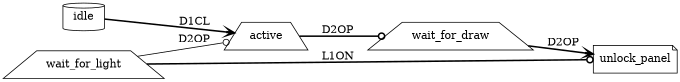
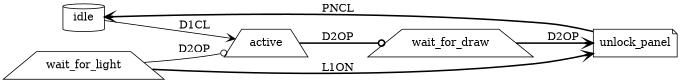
  digraph {
    rankdir=LR
    node [shape=trapezium]
    edge [arrowhead=vee style=bold]
    idle [shape=cylinder]
    active
    wait_for_draw
    wait_for_light
    unlock_panel [shape=note]
-   idle -> active [label=D1CL]
+   idle -> active [label=D1CL style=solid]
    active -> wait_for_draw [arrowhead=odot label=D2OP]
    wait_for_draw -> unlock_panel [label=D2OP]
    wait_for_light -> active [arrowhead=odot label=D2OP style=solid]
-   wait_for_light -> unlock_panel [arrowhead=odot label=L1ON]
+   wait_for_light -> unlock_panel [label=L1ON]
+   unlock_panel -> idle [label=PNCL]
  }
